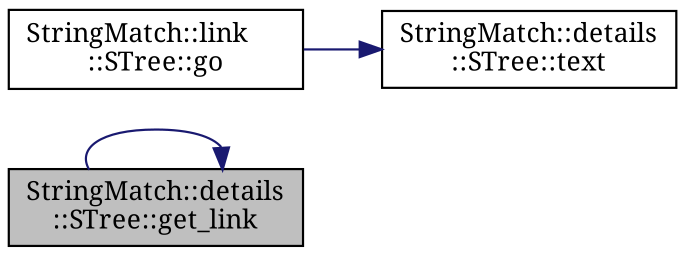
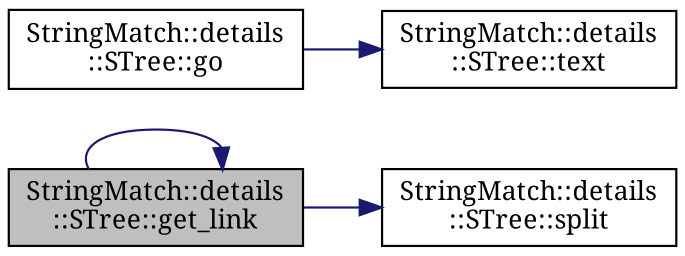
  digraph {
    fontname="Noto Serif"
    rankdir=LR
    node [color=black fillcolor=white fontname="Noto Serif" fontsize=12 shape=record style=filled]
    edge [color=midnightblue fontname="Noto Serif" fontsize=12 labelfontname=Helvetica labelfontsize=12 style=solid]
    n1 [fillcolor=grey75 fontcolor=black height=0.2 label="StringMatch::details\l::STree::get_link" width=0.4]
-   n3 [height=0.2 label="StringMatch::link\l::STree::go" width=0.4]
+   n2 [height=0.2 label="StringMatch::details\l::STree::split" width=0.4]
+   n3 [height=0.2 label="StringMatch::details\l::STree::go" width=0.4]
    n4 [height=0.2 label="StringMatch::details\l::STree::text" width=0.4]
    n1 -> n1
+   n1 -> n2
    n3 -> n4
  }
